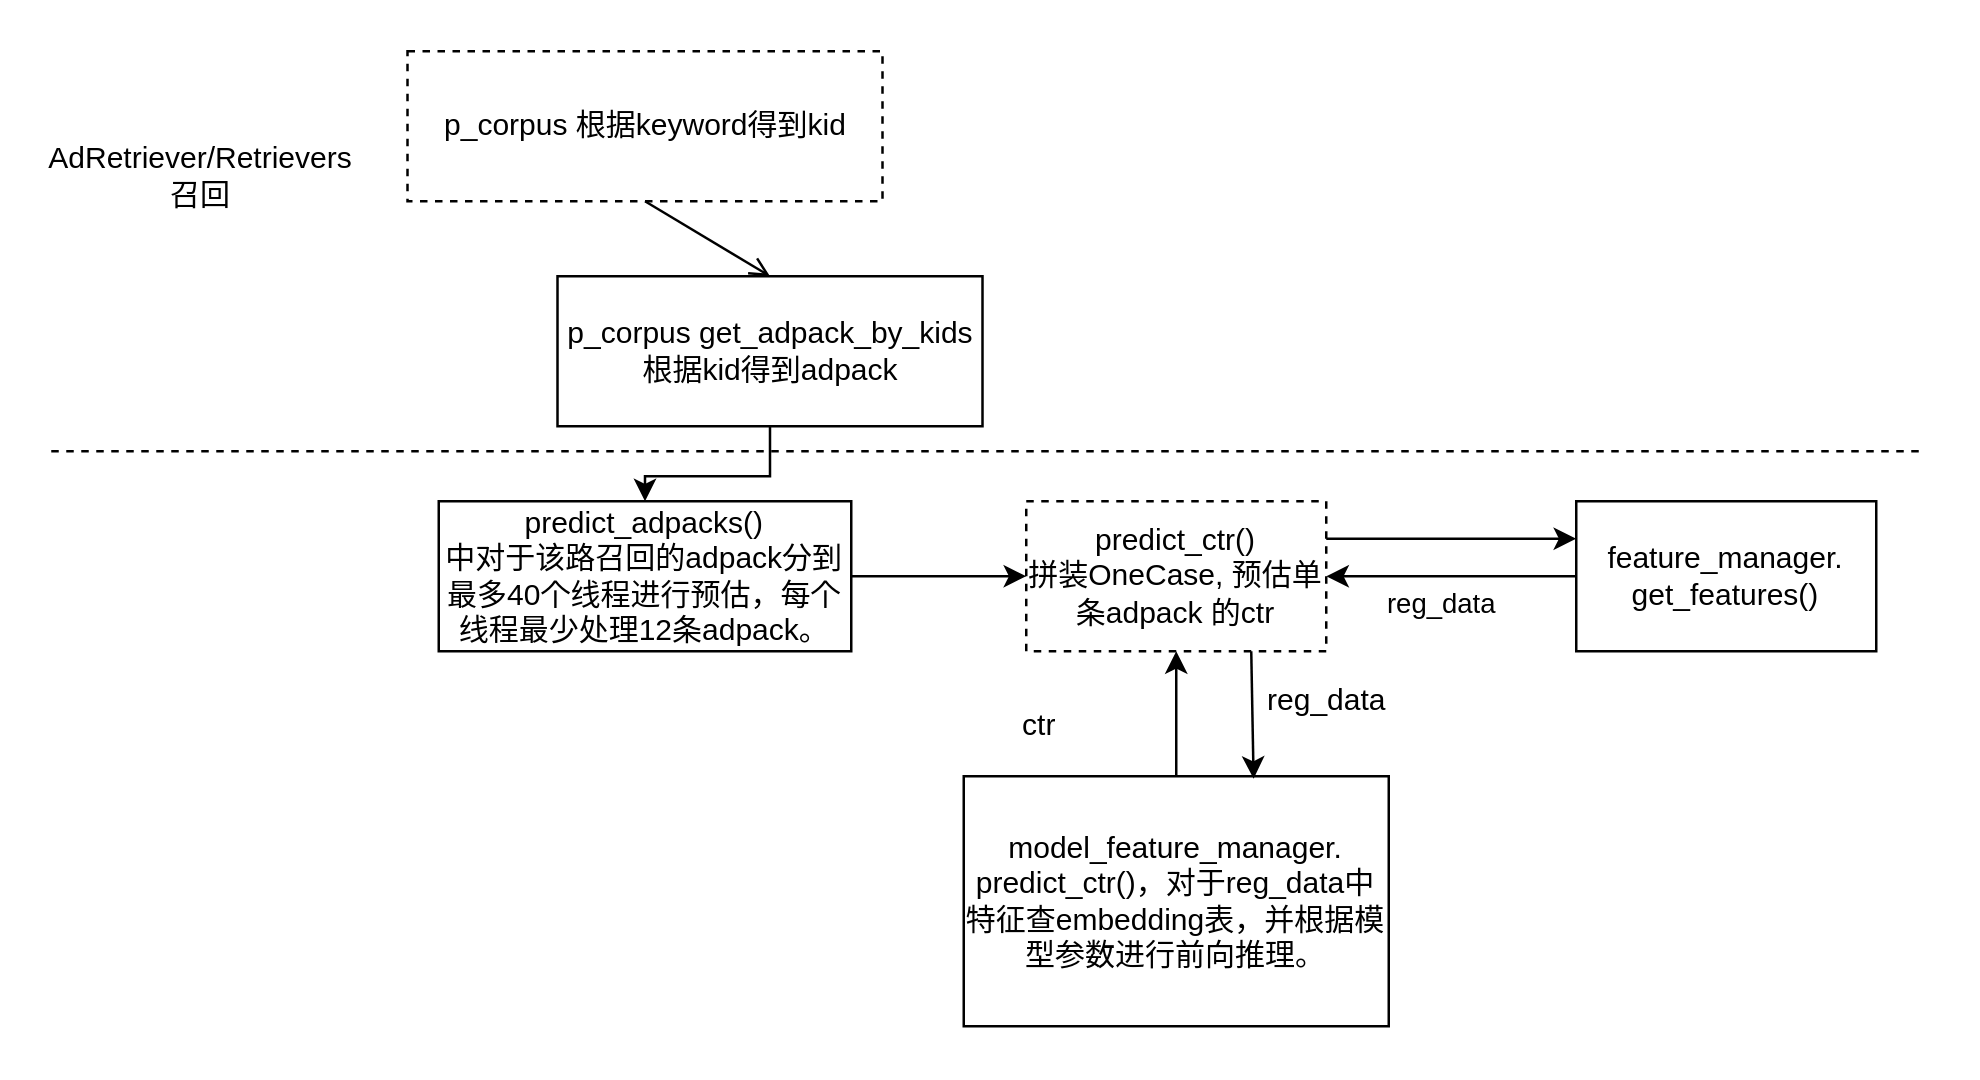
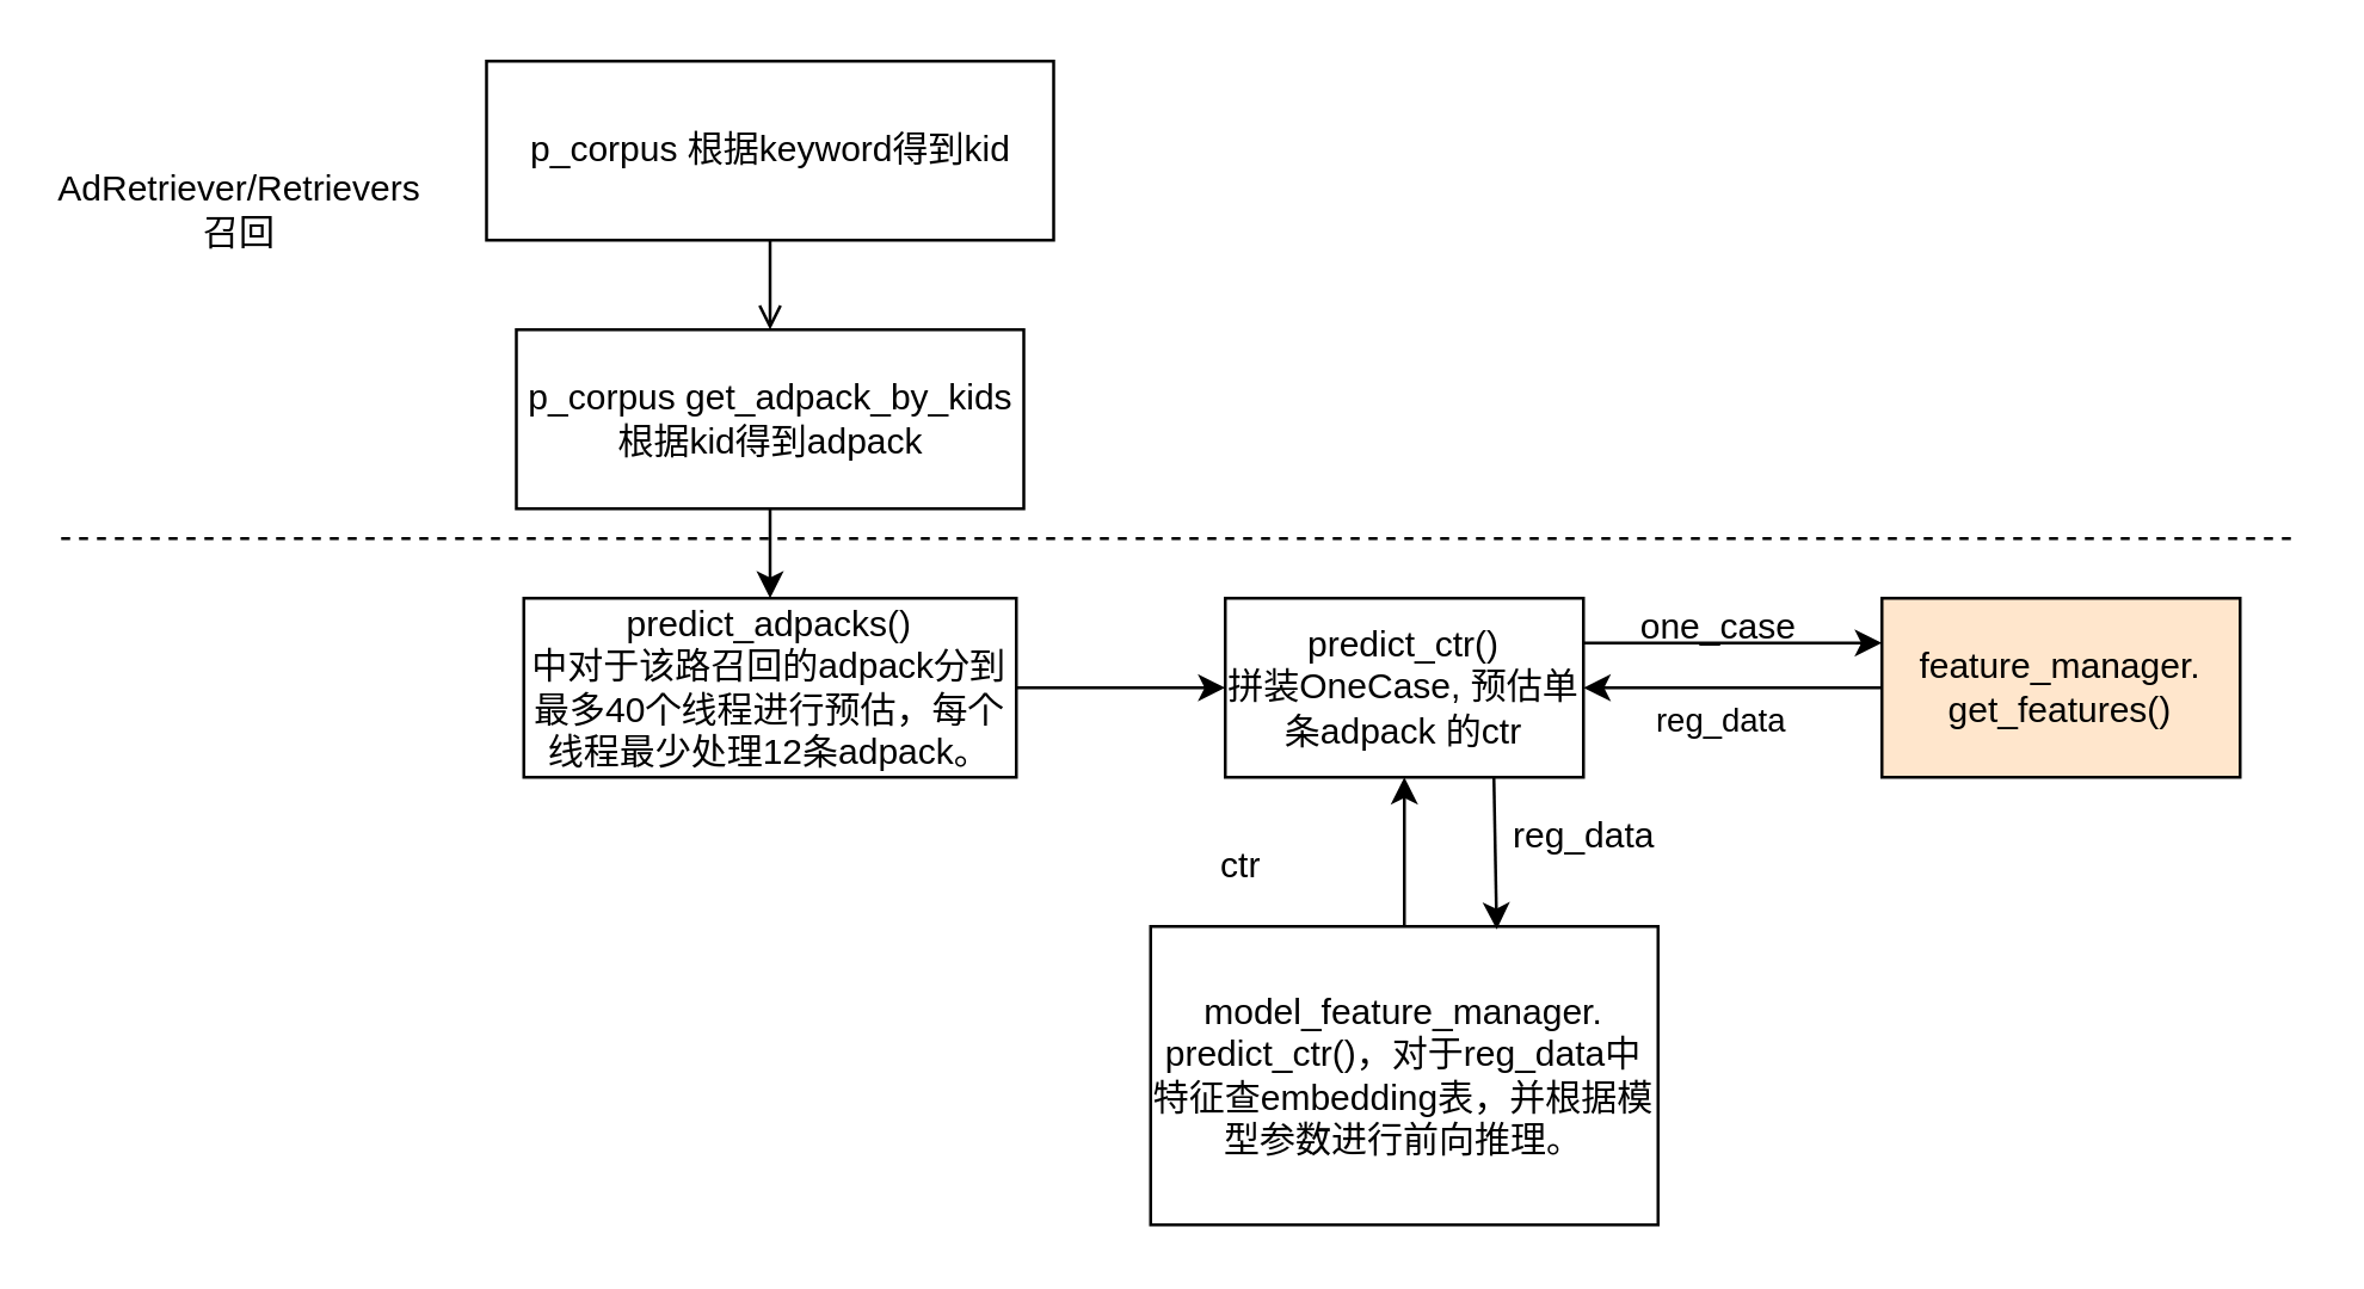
  <mxCell id="0" />
  <mxCell id="1" parent="0" />
- <mxCell id="2" value="p_corpus 根据keyword得到kid" style="rounded=0;whiteSpace=wrap;html=1;dashed=1;" vertex="1" parent="1"><mxGeometry x="162.5" y="20" width="190" height="60" as="geometry" /></mxCell>
+ <mxCell id="2" value="p_corpus 根据keyword得到kid" style="rounded=0;whiteSpace=wrap;html=1;" vertex="1" parent="1"><mxGeometry x="162.5" y="20" width="190" height="60" as="geometry" /></mxCell>
  <mxCell id="3" value="" style="edgeStyle=orthogonalEdgeStyle;rounded=0;orthogonalLoop=1;jettySize=auto;html=1;" edge="1" parent="1" source="4" target="5"><mxGeometry relative="1" as="geometry" /></mxCell>
- <mxCell id="4" value="p_corpus get_adpack_by_kids 根据kid得到adpack" style="rounded=0;whiteSpace=wrap;html=1;" vertex="1" parent="1"><mxGeometry x="222.5" y="110" width="170" height="60" as="geometry" /></mxCell>
+ <mxCell id="4" value="p_corpus get_adpack_by_kids 根据kid得到adpack" style="rounded=0;whiteSpace=wrap;html=1;" vertex="1" parent="1"><mxGeometry x="172.5" y="110" width="170" height="60" as="geometry" /></mxCell>
  <mxCell id="5" value="predict_adpacks()&lt;br&gt;中对于该路召回的adpack分到最多40个线程进行预估，每个线程最少处理12条adpack。" style="rounded=0;whiteSpace=wrap;html=1;" vertex="1" parent="1"><mxGeometry x="175" y="200" width="165" height="60" as="geometry" /></mxCell>
  <mxCell id="6" value="" style="endArrow=none;dashed=1;html=1;" edge="1" parent="1"><mxGeometry width="50" height="50" relative="1" as="geometry"><mxPoint x="20" y="180" as="sourcePoint" /><mxPoint x="770" y="180" as="targetPoint" /></mxGeometry></mxCell>
  <mxCell id="7" value="AdRetriever/Retrievers&lt;br&gt;召回" style="text;html=1;strokeColor=none;fillColor=none;align=center;verticalAlign=middle;whiteSpace=wrap;rounded=0;" vertex="1" parent="1"><mxGeometry x="60" y="60" width="40" height="20" as="geometry" /></mxCell>
- <mxCell id="8" value="predict_ctr()&lt;br&gt;拼装OneCase, 预估单条adpack 的ctr" style="rounded=0;whiteSpace=wrap;html=1;dashed=1;" vertex="1" parent="1"><mxGeometry x="410" y="200" width="120" height="60" as="geometry" /></mxCell>
- <mxCell id="9" value="feature_manager.&lt;br&gt;get_features()" style="rounded=0;whiteSpace=wrap;html=1;" vertex="1" parent="1"><mxGeometry x="630" y="200" width="120" height="60" as="geometry" /></mxCell>
+ <mxCell id="8" value="predict_ctr()&lt;br&gt;拼装OneCase, 预估单条adpack 的ctr" style="rounded=0;whiteSpace=wrap;html=1;" vertex="1" parent="1"><mxGeometry x="410" y="200" width="120" height="60" as="geometry" /></mxCell>
+ <mxCell id="9" value="feature_manager.&lt;br&gt;get_features()" style="rounded=0;whiteSpace=wrap;html=1;fillColor=#ffe6cc;" vertex="1" parent="1"><mxGeometry x="630" y="200" width="120" height="60" as="geometry" /></mxCell>
  <mxCell id="10" value="" style="endArrow=classic;html=1;exitX=1;exitY=0.25;exitDx=0;exitDy=0;entryX=0;entryY=0.25;entryDx=0;entryDy=0;" edge="1" parent="1" source="8" target="9"><mxGeometry width="50" height="50" relative="1" as="geometry"><mxPoint x="540" y="260" as="sourcePoint" /><mxPoint x="590" y="210" as="targetPoint" /></mxGeometry></mxCell>
  <mxCell id="11" value="" style="endArrow=classic;html=1;exitX=0;exitY=0.5;exitDx=0;exitDy=0;entryX=1;entryY=0.5;entryDx=0;entryDy=0;" edge="1" parent="1" source="9" target="8"><mxGeometry width="50" height="50" relative="1" as="geometry"><mxPoint x="600" y="340" as="sourcePoint" /><mxPoint x="650" y="290" as="targetPoint" /></mxGeometry></mxCell>
  <mxCell id="12" value="reg_data" style="edgeLabel;html=1;align=center;verticalAlign=middle;resizable=0;points=[];" vertex="1" connectable="0" parent="11"><mxGeometry x="0.3" y="2" relative="1" as="geometry"><mxPoint x="10" y="8" as="offset" /></mxGeometry></mxCell>
+ <mxCell id="13" value="one_case" style="text;html=1;align=center;verticalAlign=middle;resizable=0;points=[];autosize=1;" vertex="1" parent="1"><mxGeometry x="540" y="200" width="70" height="20" as="geometry" /></mxCell>
  <mxCell id="14" value="" style="endArrow=classic;html=1;exitX=1;exitY=0.5;exitDx=0;exitDy=0;entryX=0;entryY=0.5;entryDx=0;entryDy=0;" edge="1" parent="1" source="5" target="8"><mxGeometry width="50" height="50" relative="1" as="geometry"><mxPoint x="350" y="270" as="sourcePoint" /><mxPoint x="400" y="220" as="targetPoint" /></mxGeometry></mxCell>
  <mxCell id="15" value="" style="edgeStyle=orthogonalEdgeStyle;rounded=0;orthogonalLoop=1;jettySize=auto;html=1;" edge="1" parent="1" source="16" target="8"><mxGeometry relative="1" as="geometry" /></mxCell>
  <mxCell id="16" value="model_feature_manager.&lt;br&gt;predict_ctr()，对于reg_data中特征查embedding表，并根据模型参数进行前向推理。" style="rounded=0;whiteSpace=wrap;html=1;" vertex="1" parent="1"><mxGeometry x="385" y="310" width="170" height="100" as="geometry" /></mxCell>
  <mxCell id="17" value="" style="endArrow=classic;html=1;exitX=0.75;exitY=1;exitDx=0;exitDy=0;entryX=0.682;entryY=0.01;entryDx=0;entryDy=0;entryPerimeter=0;" edge="1" parent="1" source="8" target="16"><mxGeometry width="50" height="50" relative="1" as="geometry"><mxPoint x="480" y="310" as="sourcePoint" /><mxPoint x="530" y="260" as="targetPoint" /></mxGeometry></mxCell>
  <mxCell id="18" value="reg_data" style="text;html=1;align=center;verticalAlign=middle;resizable=0;points=[];autosize=1;" vertex="1" parent="1"><mxGeometry x="500" y="270" width="60" height="20" as="geometry" /></mxCell>
  <mxCell id="19" value="ctr" style="text;html=1;align=center;verticalAlign=middle;resizable=0;points=[];autosize=1;" vertex="1" parent="1"><mxGeometry x="400" y="280" width="30" height="20" as="geometry" /></mxCell>
  <mxCell id="20" value="" style="endArrow=open;html=1;exitX=0.5;exitY=1;exitDx=0;exitDy=0;entryX=0.5;entryY=0;entryDx=0;entryDy=0;" edge="1" parent="1" source="2" target="4"><mxGeometry width="50" height="50" relative="1" as="geometry"><mxPoint x="240" y="130" as="sourcePoint" /><mxPoint x="290" y="80" as="targetPoint" /></mxGeometry></mxCell>
